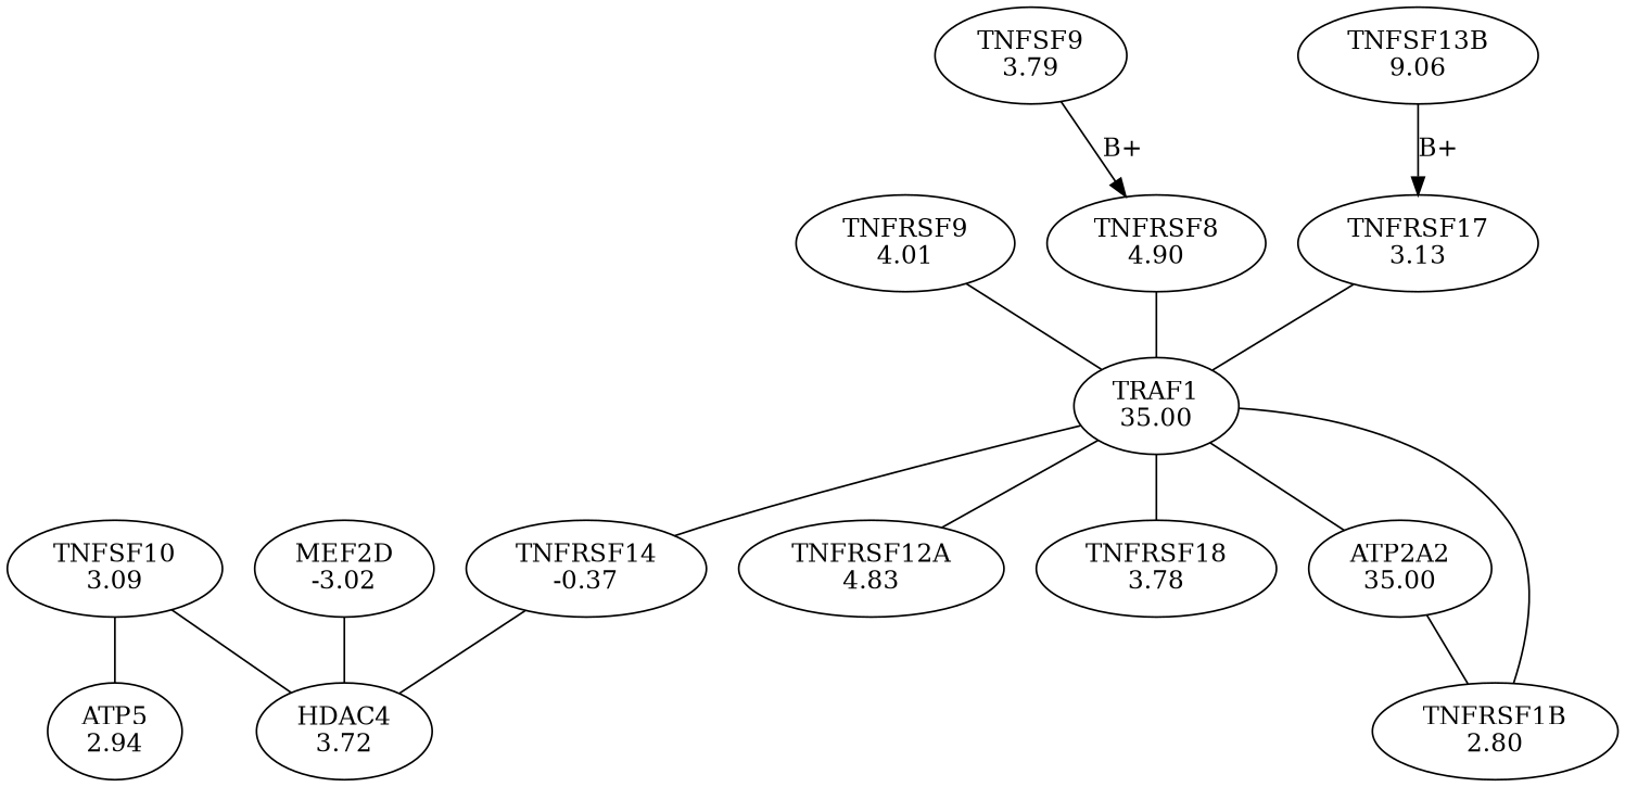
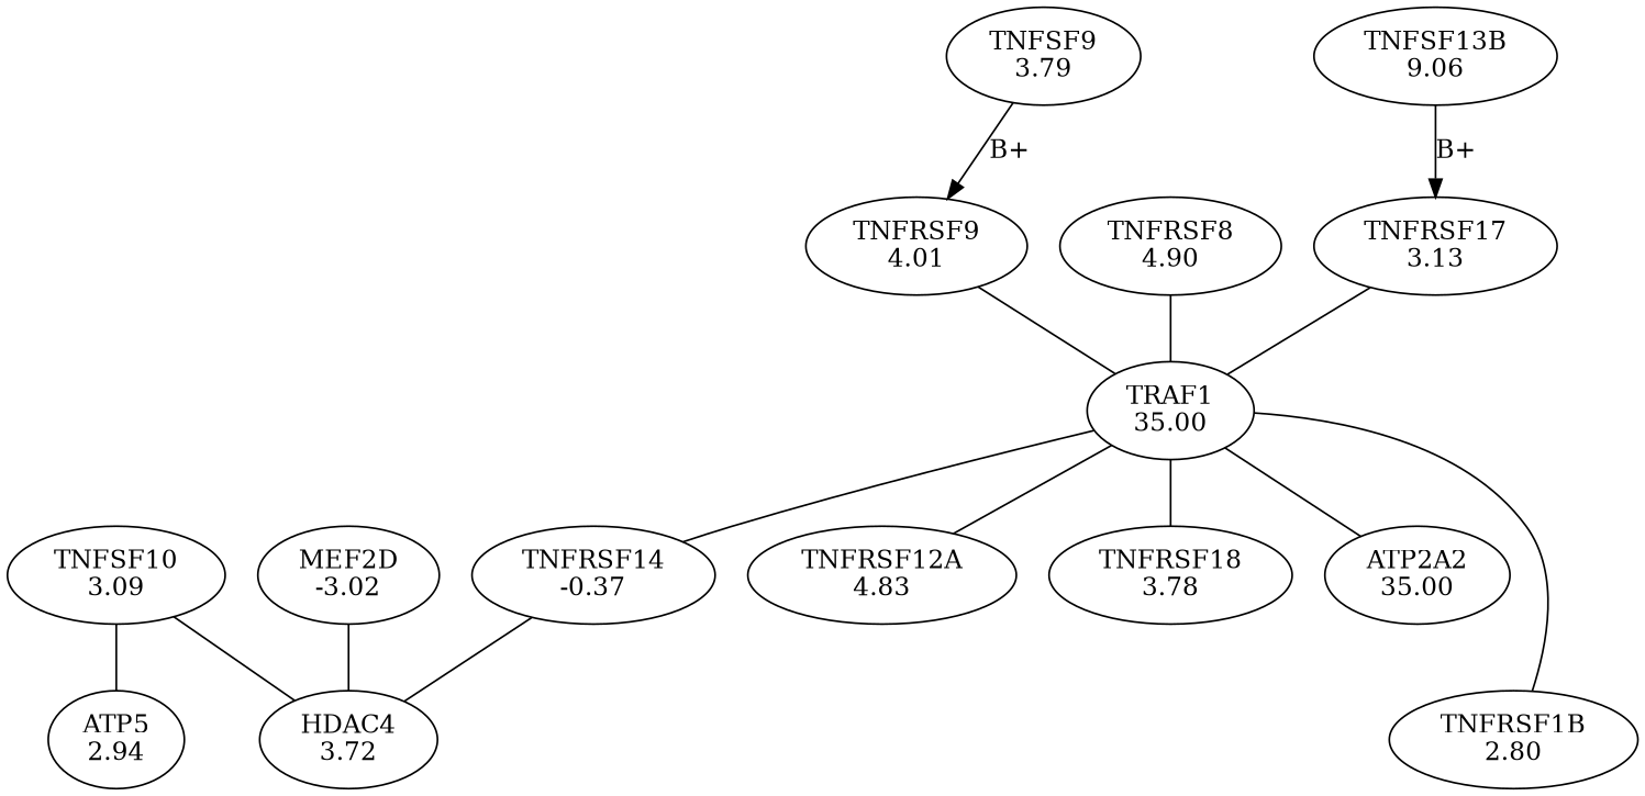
  digraph {
    edge [arrowhead=none]
    n1 [label="TNFRSF14\n-0.37"]
    n2 [label="HDAC4\n3.72"]
    n3 [label="TRAF1\n35.00"]
    n4 [label="TNFRSF12A\n4.83"]
    n5 [label="TNFRSF18\n3.78"]
    n6 [label="ATP2A2\n35.00"]
    n7 [label="TNFSF9\n3.79"]
    n8 [label="TNFRSF9\n4.01"]
    n9 [label="TNFRSF8\n4.90"]
    n10 [label="TNFRSF17\n3.13"]
    n11 [label="TNFSF13B\n9.06"]
    n12 [label="TNFSF10\n3.09"]
    n13 [label="ATP5\n2.94"]
    n14 [label="MEF2D\n-3.02"]
    n15 [label="TNFRSF1B\n2.80"]
    n1 -> n2
    n3 -> n1
    n3 -> n4
    n3 -> n5
    n3 -> n6
-   n6 -> n15
-   n7 -> n9 [label="B+" arrowhead=""]
+   n7 -> n8 [label="B+" arrowhead=""]
    n8 -> n3
    n9 -> n3
    n10 -> n3
    n11 -> n10 [label="B+" arrowhead=""]
    n12 -> n2
    n12 -> n13
    n14 -> n2
    n15 -> n3
  }
